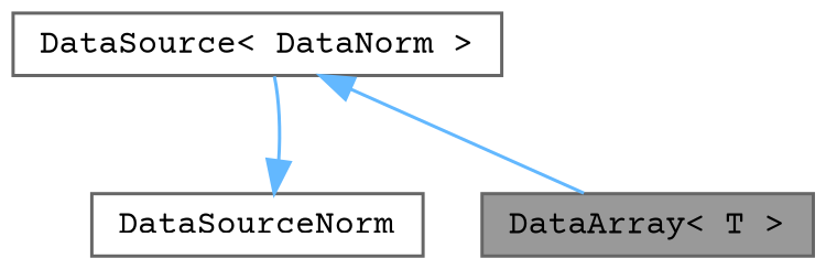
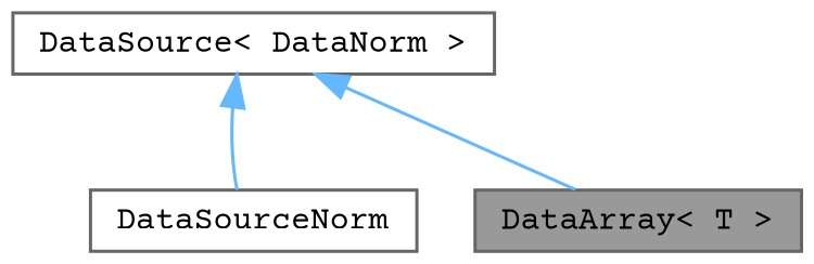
  digraph {
    fontname="Courier Prime"
    node [color=gray40 fillcolor=white fontname="Courier Prime" fontsize=10 shape=box style=filled]
    edge [color=steelblue1 dir=back fontname="Courier Prime" fontsize=10 labelfontname=Helvetica labelfontsize=10 style=solid]
    n1 [fillcolor=grey60 fontcolor=black height=0.2 label="DataArray\< T \>" width=0.4]
    n2 [height=0.2 label=DataSourceNorm width=0.4]
    n3 [height=0.2 label="DataSource\< DataNorm \>" width=0.4]
    n3 -> n1
-   n2 -> n3
+   n3 -> n2
  }
